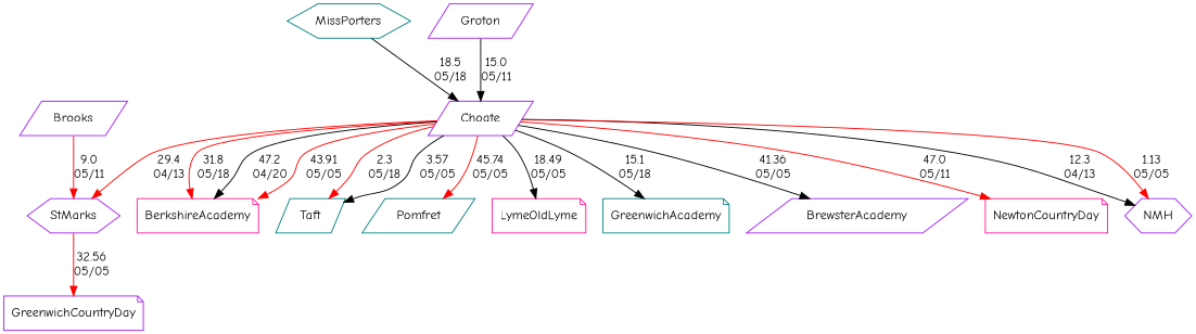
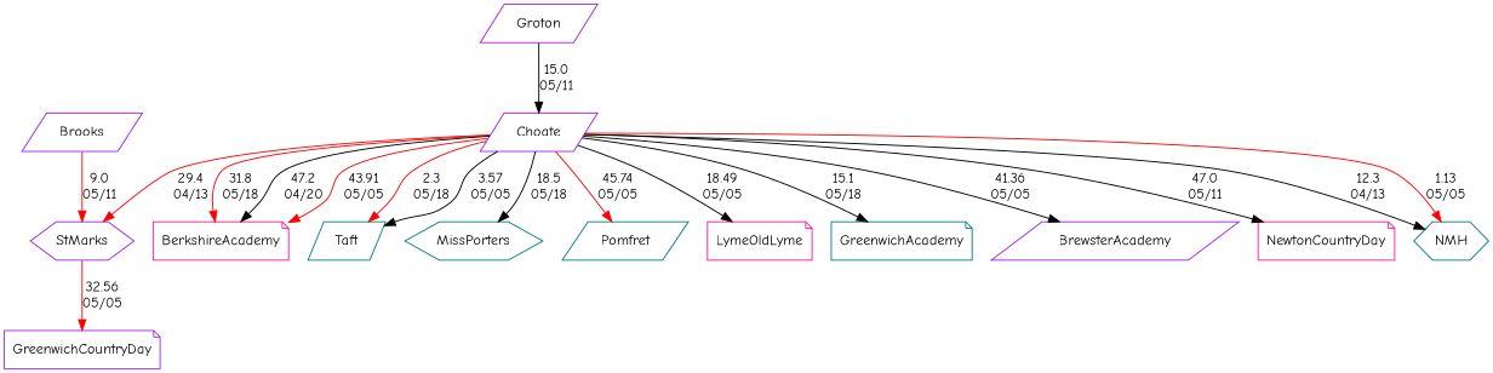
  digraph {
    fontname="Comic Neue"
    node [color=purple fontname="Comic Neue" shape=parallelogram]
    edge [color=red fontname="Comic Neue" random=random weight=53]
    BerkshireAcademy [color=deeppink shape=note]
    Choate
    Taft [color=teal]
    MissPorters [color=teal shape=hexagon]
    StMarks [shape=hexagon]
    Pomfret [color=teal]
    LymeOldLyme [color=deeppink shape=note]
    GreenwichAcademy [color=teal shape=note]
    BrewsterAcademy
    NewtonCountryDay [color=deeppink shape=note]
-   NMH [shape=hexagon]
+   NMH [color=teal shape=hexagon]
    GreenwichCountryDay [shape=note]
    Brooks
    Groton
    Choate -> BerkshireAcademy [label="31.8\n05/18" weight=69]
    Choate -> BerkshireAcademy [color=black label="47.2\n04/20"]
    Choate -> BerkshireAcademy [label="43.91\n05/05" weight=57]
    Choate -> Taft [label="2.3\n05/18" weight=98]
    Choate -> Taft [color=black label="3.57\n05/05" weight=97]
-   MissPorters -> Choate [color=black label="18.5\n05/18" weight=82]
+   Choate -> MissPorters [color=black label="18.5\n05/18" weight=82]
    Choate -> StMarks [label="29.4\n04/13" weight=71]
    Choate -> Pomfret [label="45.74\n05/05" weight=55]
    Choate -> LymeOldLyme [color=black label="18.49\n05/05" weight=82]
    Choate -> GreenwichAcademy [color=black label="15.1\n05/18" weight=85]
    Choate -> BrewsterAcademy [color=black label="41.36\n05/05" weight=59]
-   Choate -> NewtonCountryDay [label="47.0\n05/11"]
+   Choate -> NewtonCountryDay [color=black label="47.0\n05/11"]
    Choate -> NMH [color=black label="12.3\n04/13" weight=88]
    Choate -> NMH [label="1.13\n05/05" weight=99]
    StMarks -> GreenwichCountryDay [label="32.56\n05/05" weight=68]
    Brooks -> StMarks [label="9.0\n05/11" weight=91]
    Groton -> Choate [color=black label="15.0\n05/11" weight=85]
  }
